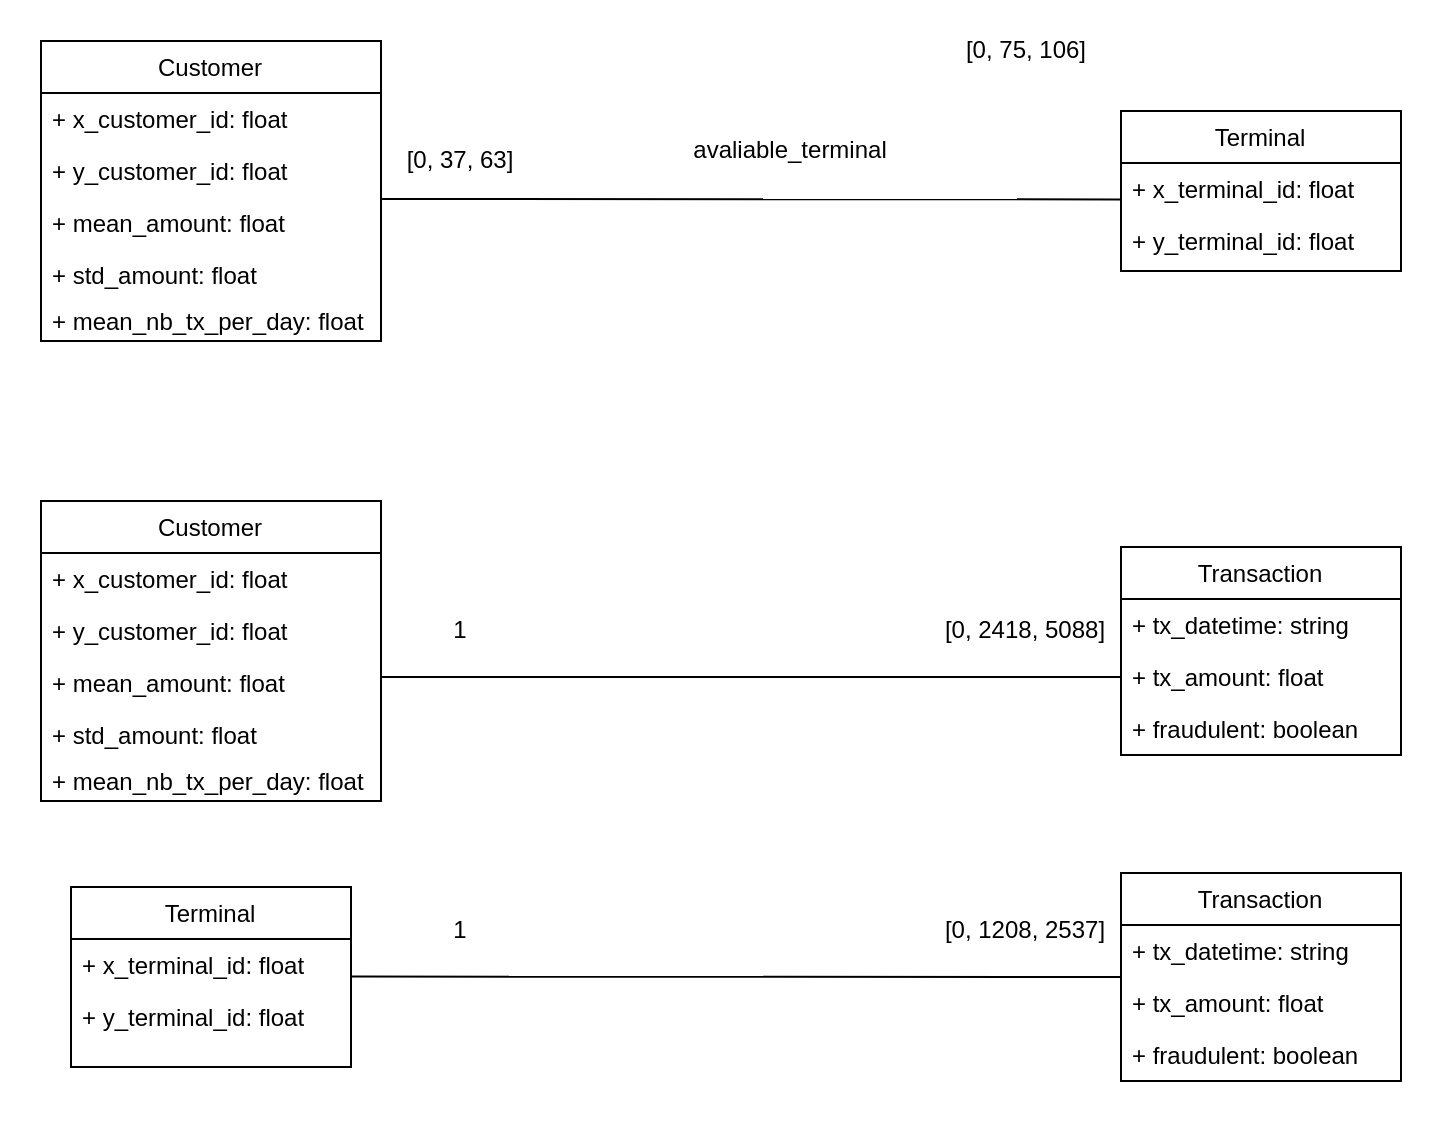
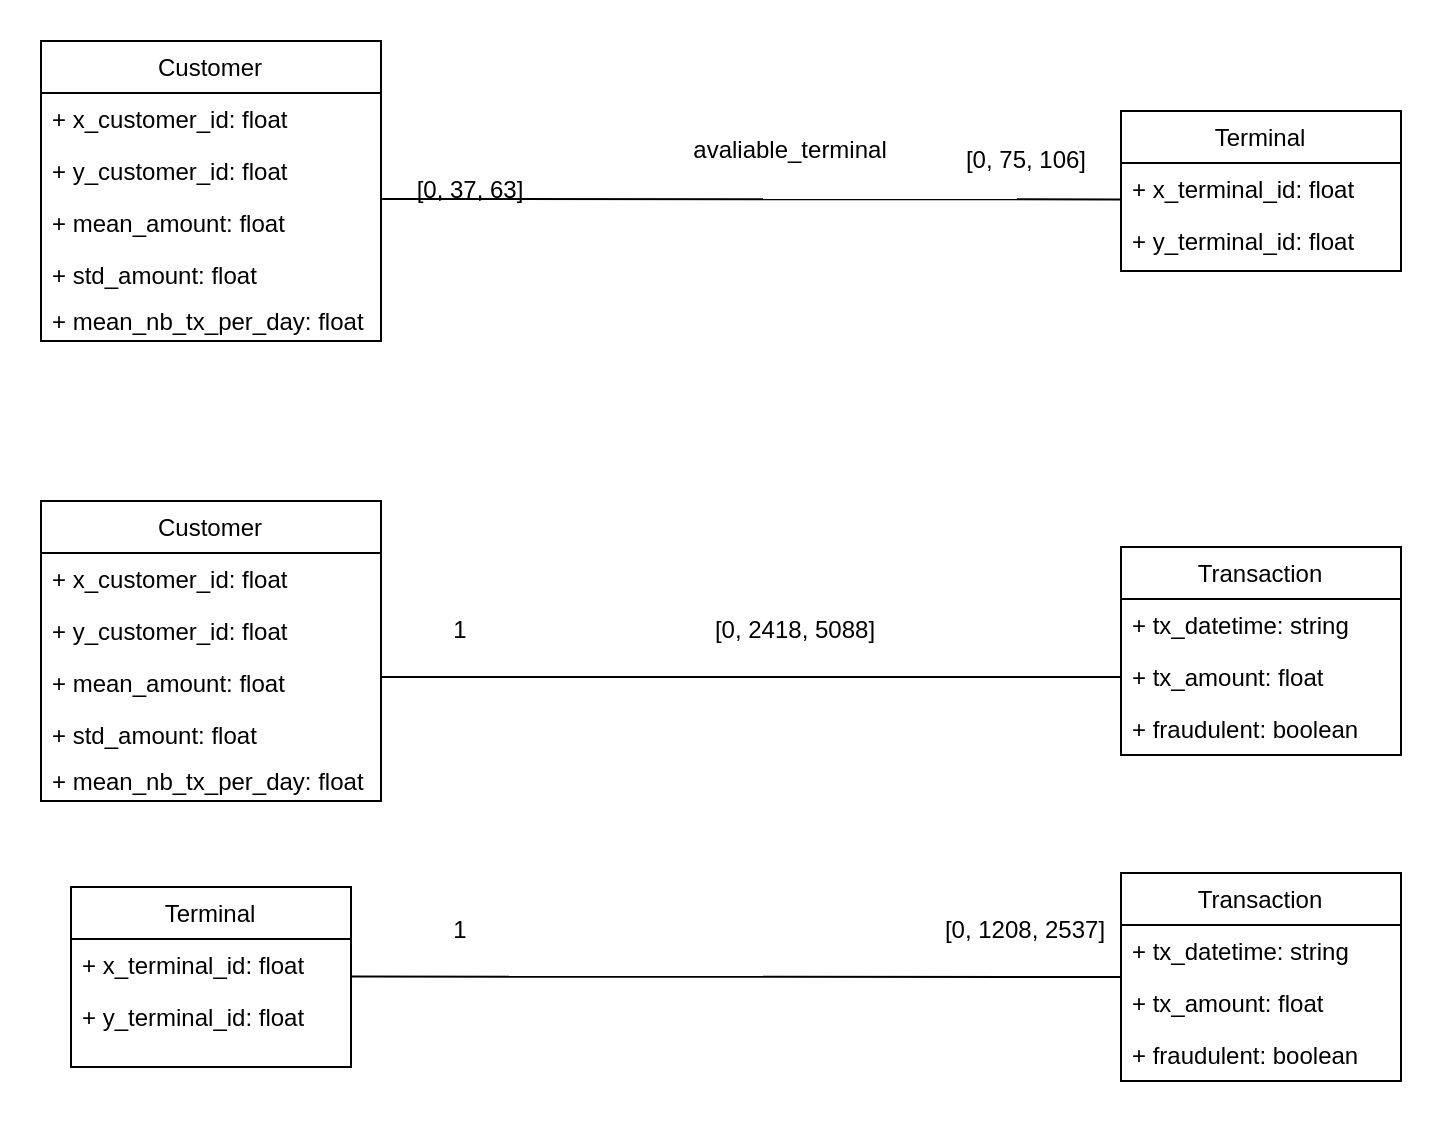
  <mxCell id="0" />
  <mxCell id="1" parent="0" />
  <mxCell id="2" value="Customer" style="swimlane;fontStyle=0;childLayout=stackLayout;horizontal=1;startSize=26;fillColor=none;horizontalStack=0;resizeParent=1;resizeParentMax=0;resizeLast=0;collapsible=1;marginBottom=0;" parent="1" vertex="1"><mxGeometry x="20" y="20" width="170" height="150" as="geometry" /></mxCell>
  <mxCell id="3" value="+ x_customer_id: float" style="text;strokeColor=none;fillColor=none;align=left;verticalAlign=top;spacingLeft=4;spacingRight=4;overflow=hidden;rotatable=0;points=[[0,0.5],[1,0.5]];portConstraint=eastwest;" parent="2" vertex="1"><mxGeometry y="26" width="170" height="26" as="geometry" /></mxCell>
  <mxCell id="4" value="+ y_customer_id: float" style="text;strokeColor=none;fillColor=none;align=left;verticalAlign=top;spacingLeft=4;spacingRight=4;overflow=hidden;rotatable=0;points=[[0,0.5],[1,0.5]];portConstraint=eastwest;" parent="2" vertex="1"><mxGeometry y="52" width="170" height="26" as="geometry" /></mxCell>
  <mxCell id="5" value="+ mean_amount: float" style="text;strokeColor=none;fillColor=none;align=left;verticalAlign=top;spacingLeft=4;spacingRight=4;overflow=hidden;rotatable=0;points=[[0,0.5],[1,0.5]];portConstraint=eastwest;fontSize=12;" parent="2" vertex="1"><mxGeometry y="78" width="170" height="26" as="geometry" /></mxCell>
  <mxCell id="6" value="+ std_amount: float" style="text;strokeColor=none;fillColor=none;align=left;verticalAlign=top;spacingLeft=4;spacingRight=4;overflow=hidden;rotatable=0;points=[[0,0.5],[1,0.5]];portConstraint=eastwest;fontSize=12;" parent="2" vertex="1"><mxGeometry y="104" width="170" height="26" as="geometry" /></mxCell>
  <mxCell id="7" value="+ mean_nb_tx_per_day: float" style="text;strokeColor=none;fillColor=none;align=left;verticalAlign=middle;spacingLeft=4;spacingRight=4;overflow=hidden;rotatable=0;points=[[0,0.5],[1,0.5]];portConstraint=eastwest;fontStyle=0" parent="2" vertex="1"><mxGeometry y="130" width="170" height="20" as="geometry" /></mxCell>
  <mxCell id="8" value="Terminal" style="swimlane;fontStyle=0;childLayout=stackLayout;horizontal=1;startSize=26;fillColor=none;horizontalStack=0;resizeParent=1;resizeParentMax=0;resizeLast=0;collapsible=1;marginBottom=0;" parent="1" vertex="1"><mxGeometry x="560" y="55" width="140" height="80" as="geometry" /></mxCell>
  <mxCell id="9" value="+ x_terminal_id: float" style="text;strokeColor=none;fillColor=none;align=left;verticalAlign=top;spacingLeft=4;spacingRight=4;overflow=hidden;rotatable=0;points=[[0,0.5],[1,0.5]];portConstraint=eastwest;" parent="8" vertex="1"><mxGeometry y="26" width="140" height="26" as="geometry" /></mxCell>
  <mxCell id="10" value="+ y_terminal_id: float" style="text;strokeColor=none;fillColor=none;align=left;verticalAlign=top;spacingLeft=4;spacingRight=4;overflow=hidden;rotatable=0;points=[[0,0.5],[1,0.5]];portConstraint=eastwest;" parent="8" vertex="1"><mxGeometry y="52" width="140" height="28" as="geometry" /></mxCell>
  <mxCell id="11" value="Transaction" style="swimlane;fontStyle=0;childLayout=stackLayout;horizontal=1;startSize=26;fillColor=none;horizontalStack=0;resizeParent=1;resizeParentMax=0;resizeLast=0;collapsible=1;marginBottom=0;" parent="1" vertex="1"><mxGeometry x="560" y="273" width="140" height="104" as="geometry" /></mxCell>
  <mxCell id="12" value="+ tx_datetime: string" style="text;strokeColor=none;fillColor=none;align=left;verticalAlign=top;spacingLeft=4;spacingRight=4;overflow=hidden;rotatable=0;points=[[0,0.5],[1,0.5]];portConstraint=eastwest;" parent="11" vertex="1"><mxGeometry y="26" width="140" height="26" as="geometry" /></mxCell>
  <mxCell id="13" value="+ tx_amount: float" style="text;strokeColor=none;fillColor=none;align=left;verticalAlign=top;spacingLeft=4;spacingRight=4;overflow=hidden;rotatable=0;points=[[0,0.5],[1,0.5]];portConstraint=eastwest;" parent="11" vertex="1"><mxGeometry y="52" width="140" height="26" as="geometry" /></mxCell>
  <mxCell id="14" value="+ fraudulent: boolean" style="text;strokeColor=none;fillColor=none;align=left;verticalAlign=top;spacingLeft=4;spacingRight=4;overflow=hidden;rotatable=0;points=[[0,0.5],[1,0.5]];portConstraint=eastwest;" parent="11" vertex="1"><mxGeometry y="78" width="140" height="26" as="geometry" /></mxCell>
  <mxCell id="15" value="Customer" style="swimlane;fontStyle=0;childLayout=stackLayout;horizontal=1;startSize=26;fillColor=none;horizontalStack=0;resizeParent=1;resizeParentMax=0;resizeLast=0;collapsible=1;marginBottom=0;" parent="1" vertex="1"><mxGeometry x="20" y="250" width="170" height="150" as="geometry" /></mxCell>
  <mxCell id="16" value="+ x_customer_id: float" style="text;strokeColor=none;fillColor=none;align=left;verticalAlign=top;spacingLeft=4;spacingRight=4;overflow=hidden;rotatable=0;points=[[0,0.5],[1,0.5]];portConstraint=eastwest;" parent="15" vertex="1"><mxGeometry y="26" width="170" height="26" as="geometry" /></mxCell>
  <mxCell id="17" value="+ y_customer_id: float" style="text;strokeColor=none;fillColor=none;align=left;verticalAlign=top;spacingLeft=4;spacingRight=4;overflow=hidden;rotatable=0;points=[[0,0.5],[1,0.5]];portConstraint=eastwest;" parent="15" vertex="1"><mxGeometry y="52" width="170" height="26" as="geometry" /></mxCell>
  <mxCell id="18" value="+ mean_amount: float" style="text;strokeColor=none;fillColor=none;align=left;verticalAlign=top;spacingLeft=4;spacingRight=4;overflow=hidden;rotatable=0;points=[[0,0.5],[1,0.5]];portConstraint=eastwest;fontSize=12;" parent="15" vertex="1"><mxGeometry y="78" width="170" height="26" as="geometry" /></mxCell>
  <mxCell id="19" value="+ std_amount: float" style="text;strokeColor=none;fillColor=none;align=left;verticalAlign=top;spacingLeft=4;spacingRight=4;overflow=hidden;rotatable=0;points=[[0,0.5],[1,0.5]];portConstraint=eastwest;fontSize=12;" parent="15" vertex="1"><mxGeometry y="104" width="170" height="26" as="geometry" /></mxCell>
  <mxCell id="20" value="+ mean_nb_tx_per_day: float" style="text;strokeColor=none;fillColor=none;align=left;verticalAlign=middle;spacingLeft=4;spacingRight=4;overflow=hidden;rotatable=0;points=[[0,0.5],[1,0.5]];portConstraint=eastwest;fontStyle=0" parent="15" vertex="1"><mxGeometry y="130" width="170" height="20" as="geometry" /></mxCell>
  <mxCell id="21" value="Terminal" style="swimlane;fontStyle=0;childLayout=stackLayout;horizontal=1;startSize=26;fillColor=none;horizontalStack=0;resizeParent=1;resizeParentMax=0;resizeLast=0;collapsible=1;marginBottom=0;" parent="1" vertex="1"><mxGeometry x="35" y="443" width="140" height="90" as="geometry" /></mxCell>
  <mxCell id="22" value="+ x_terminal_id: float" style="text;strokeColor=none;fillColor=none;align=left;verticalAlign=top;spacingLeft=4;spacingRight=4;overflow=hidden;rotatable=0;points=[[0,0.5],[1,0.5]];portConstraint=eastwest;" parent="21" vertex="1"><mxGeometry y="26" width="140" height="26" as="geometry" /></mxCell>
  <mxCell id="23" value="+ y_terminal_id: float" style="text;strokeColor=none;fillColor=none;align=left;verticalAlign=top;spacingLeft=4;spacingRight=4;overflow=hidden;rotatable=0;points=[[0,0.5],[1,0.5]];portConstraint=eastwest;" parent="21" vertex="1"><mxGeometry y="52" width="140" height="38" as="geometry" /></mxCell>
  <mxCell id="24" value="Transaction" style="swimlane;fontStyle=0;childLayout=stackLayout;horizontal=1;startSize=26;fillColor=none;horizontalStack=0;resizeParent=1;resizeParentMax=0;resizeLast=0;collapsible=1;marginBottom=0;" parent="1" vertex="1"><mxGeometry x="560" y="436" width="140" height="104" as="geometry" /></mxCell>
  <mxCell id="25" value="+ tx_datetime: string" style="text;strokeColor=none;fillColor=none;align=left;verticalAlign=top;spacingLeft=4;spacingRight=4;overflow=hidden;rotatable=0;points=[[0,0.5],[1,0.5]];portConstraint=eastwest;" parent="24" vertex="1"><mxGeometry y="26" width="140" height="26" as="geometry" /></mxCell>
  <mxCell id="26" value="+ tx_amount: float" style="text;strokeColor=none;fillColor=none;align=left;verticalAlign=top;spacingLeft=4;spacingRight=4;overflow=hidden;rotatable=0;points=[[0,0.5],[1,0.5]];portConstraint=eastwest;" parent="24" vertex="1"><mxGeometry y="52" width="140" height="26" as="geometry" /></mxCell>
  <mxCell id="27" value="+ fraudulent: boolean" style="text;strokeColor=none;fillColor=none;align=left;verticalAlign=top;spacingLeft=4;spacingRight=4;overflow=hidden;rotatable=0;points=[[0,0.5],[1,0.5]];portConstraint=eastwest;" parent="24" vertex="1"><mxGeometry y="78" width="140" height="26" as="geometry" /></mxCell>
  <mxCell id="28" value="" style="endArrow=none;html=1;rounded=0;exitX=1.003;exitY=0.038;exitDx=0;exitDy=0;exitPerimeter=0;entryX=0;entryY=-0.279;entryDx=0;entryDy=0;entryPerimeter=0;" parent="1" source="5" target="10" edge="1"><mxGeometry width="50" height="50" relative="1" as="geometry"><mxPoint x="340" y="120" as="sourcePoint" /><mxPoint x="390" y="70" as="targetPoint" /></mxGeometry></mxCell>
  <mxCell id="29" value="" style="endArrow=none;html=1;rounded=0;entryX=0;entryY=0.5;entryDx=0;entryDy=0;" parent="1" target="13" edge="1"><mxGeometry width="50" height="50" relative="1" as="geometry"><mxPoint x="190" y="338" as="sourcePoint" /><mxPoint x="340" y="300" as="targetPoint" /></mxGeometry></mxCell>
  <mxCell id="30" value="" style="endArrow=none;html=1;rounded=0;exitX=1.002;exitY=0.723;exitDx=0;exitDy=0;exitPerimeter=0;" parent="1" source="22" edge="1"><mxGeometry width="50" height="50" relative="1" as="geometry"><mxPoint x="180" y="488" as="sourcePoint" /><mxPoint x="560" y="488" as="targetPoint" /></mxGeometry></mxCell>
- <mxCell id="31" value="[0, 37, 63]" style="text;html=1;strokeColor=none;fillColor=none;align=center;verticalAlign=middle;whiteSpace=wrap;rounded=0;" parent="1" vertex="1"><mxGeometry x="200" y="65" width="60" height="30" as="geometry" /></mxCell>
+ <mxCell id="31" value="[0, 37, 63]" style="text;html=1;strokeColor=none;fillColor=none;align=center;verticalAlign=middle;whiteSpace=wrap;rounded=0;" parent="1" vertex="1"><mxGeometry x="205" y="80" width="60" height="30" as="geometry" /></mxCell>
  <mxCell id="32" value="[0, 1208, 2537]" style="text;html=1;strokeColor=none;fillColor=none;align=center;verticalAlign=middle;whiteSpace=wrap;rounded=0;" parent="1" vertex="1"><mxGeometry x="471.25" y="450" width="82.5" height="30" as="geometry" /></mxCell>
  <mxCell id="33" value="1" style="text;html=1;strokeColor=none;fillColor=none;align=center;verticalAlign=middle;whiteSpace=wrap;rounded=0;" parent="1" vertex="1"><mxGeometry x="200" y="450" width="60" height="30" as="geometry" /></mxCell>
- <mxCell id="34" value="[0, 2418, 5088]" style="text;html=1;strokeColor=none;fillColor=none;align=center;verticalAlign=middle;whiteSpace=wrap;rounded=0;" parent="1" vertex="1"><mxGeometry x="470" y="300" width="85" height="30" as="geometry" /></mxCell>
+ <mxCell id="34" value="[0, 2418, 5088]" style="text;html=1;strokeColor=none;fillColor=none;align=center;verticalAlign=middle;whiteSpace=wrap;rounded=0;" parent="1" vertex="1"><mxGeometry x="355" y="300" width="85" height="30" as="geometry" /></mxCell>
  <mxCell id="35" value="1" style="text;html=1;strokeColor=none;fillColor=none;align=center;verticalAlign=middle;whiteSpace=wrap;rounded=0;" parent="1" vertex="1"><mxGeometry x="200" y="300" width="60" height="30" as="geometry" /></mxCell>
- <mxCell id="36" value="[0, 75, 106]" style="text;html=1;strokeColor=none;fillColor=none;align=center;verticalAlign=middle;whiteSpace=wrap;rounded=0;" parent="1" vertex="1"><mxGeometry x="477.5" y="10" width="70" height="30" as="geometry" /></mxCell>
+ <mxCell id="36" value="[0, 75, 106]" style="text;html=1;strokeColor=none;fillColor=none;align=center;verticalAlign=middle;whiteSpace=wrap;rounded=0;" parent="1" vertex="1"><mxGeometry x="477.5" y="65" width="70" height="30" as="geometry" /></mxCell>
  <mxCell id="37" value="avaliable_terminal" style="text;html=1;strokeColor=none;fillColor=none;align=center;verticalAlign=middle;whiteSpace=wrap;rounded=0;fontStyle=0" parent="1" vertex="1"><mxGeometry x="365" y="60" width="60" height="30" as="geometry" /></mxCell>
